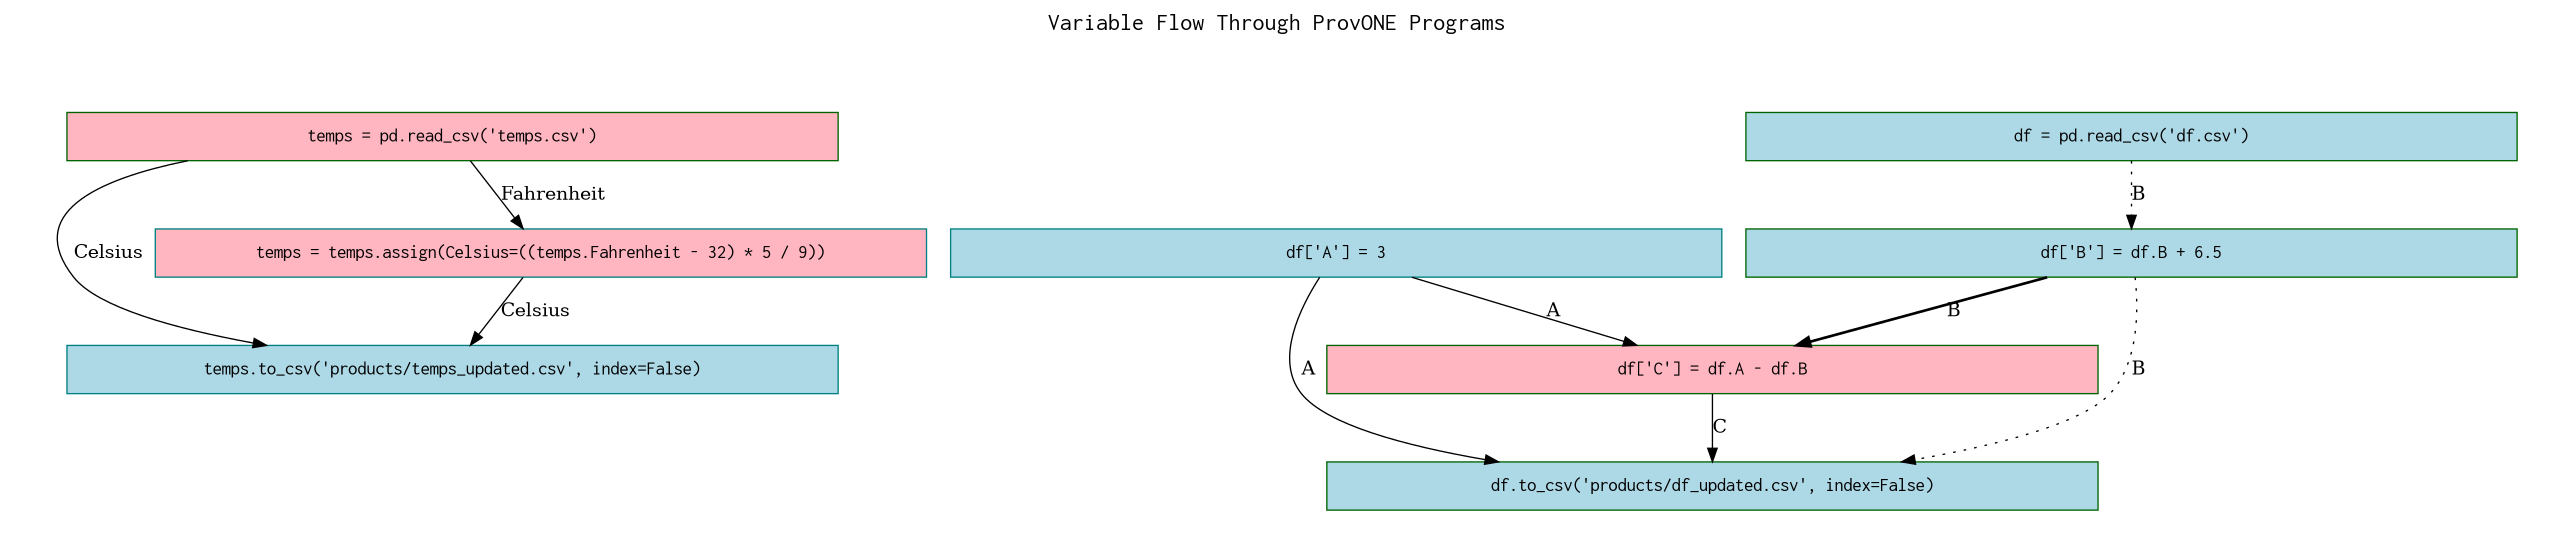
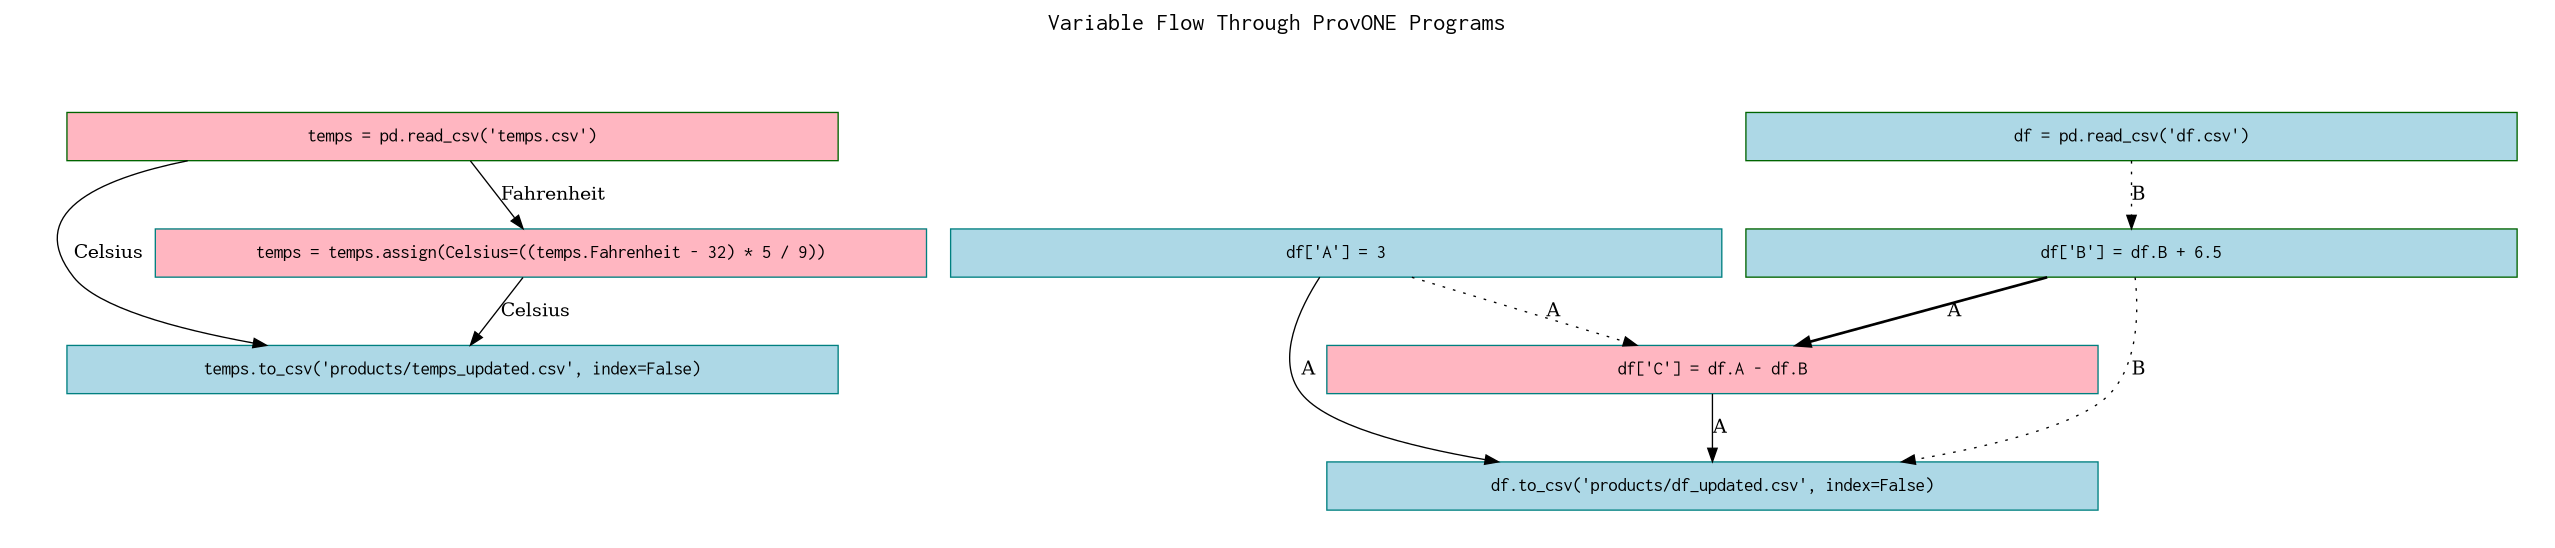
  digraph {
    fontname=Courier
    fontsize=18
    label="Variable Flow Through ProvONE Programs"
    labelloc=t
    rankdir=TB
    node [color=teal fillcolor=lightblue fontname=Courier peripheries=1 shape=box style=filled]
    edge [style=solid]
    n1 [color=darkgreen label="df = pd.read_csv('df.csv')" width=8]
    n2 [color=darkgreen label="df['B'] = df.B + 6.5" width=8]
    n3 [fillcolor=lightpink label="temps = temps.assign(Celsius=((temps.Fahrenheit - 32) * 5 \/ 9))" width=8]
    n4 [label="temps.to_csv('products\/temps_updated.csv', index=False)" width=8]
-   n5 [color=darkgreen label="df.to_csv('products\/df_updated.csv', index=False)" width=8]
+   n5 [label="df.to_csv('products\/df_updated.csv', index=False)" width=8]
    n6 [label="df['A'] = 3" width=8]
-   n7 [color=darkgreen fillcolor=lightpink label="df['C'] = df.A - df.B" width=8]
+   n7 [fillcolor=lightpink label="df['C'] = df.A - df.B" width=8]
    n8 [color=darkgreen fillcolor=lightpink label="temps = pd.read_csv('temps.csv')" width=8]
    subgraph cluster_1 {
      color=white
      label=""
      penwidth=0
      subgraph cluster_2 {
        color=white
        label=""
        penwidth=0
        n1
        n2
        n3
        n4
        n5
        n6
        n7
        n8
      }
    }
    n1 -> n2 [label=B style=dotted]
    n2 -> n5 [label=B style=dotted]
-   n2 -> n7 [label=B style=bold]
+   n2 -> n7 [label=A style=bold]
    n3 -> n4 [label=Celsius]
    n6 -> n5 [label=A]
-   n6 -> n7 [label=A]
-   n7 -> n5 [label=C]
+   n6 -> n7 [label=A style=dotted]
+   n7 -> n5 [label=A]
    n8 -> n3 [label=Fahrenheit]
    n8 -> n4 [label=Celsius]
  }
